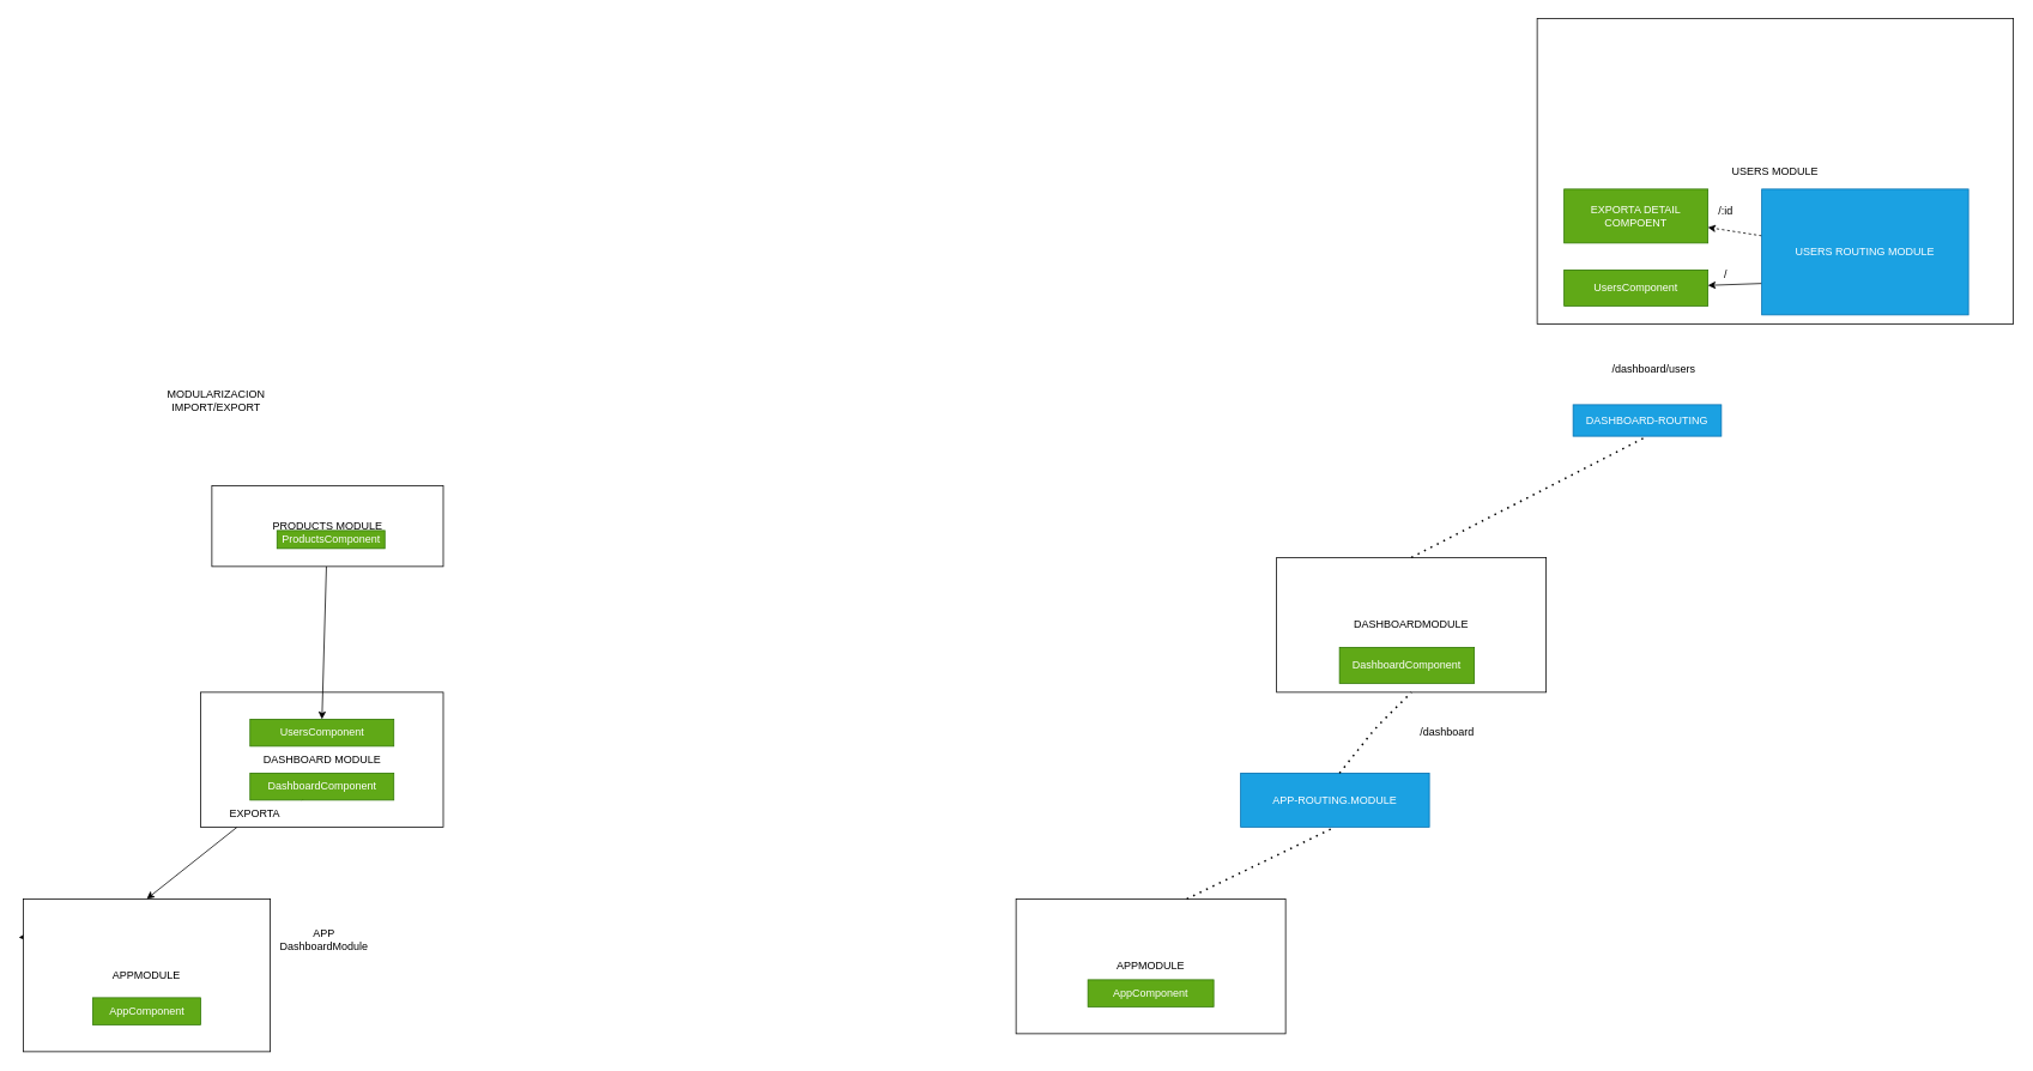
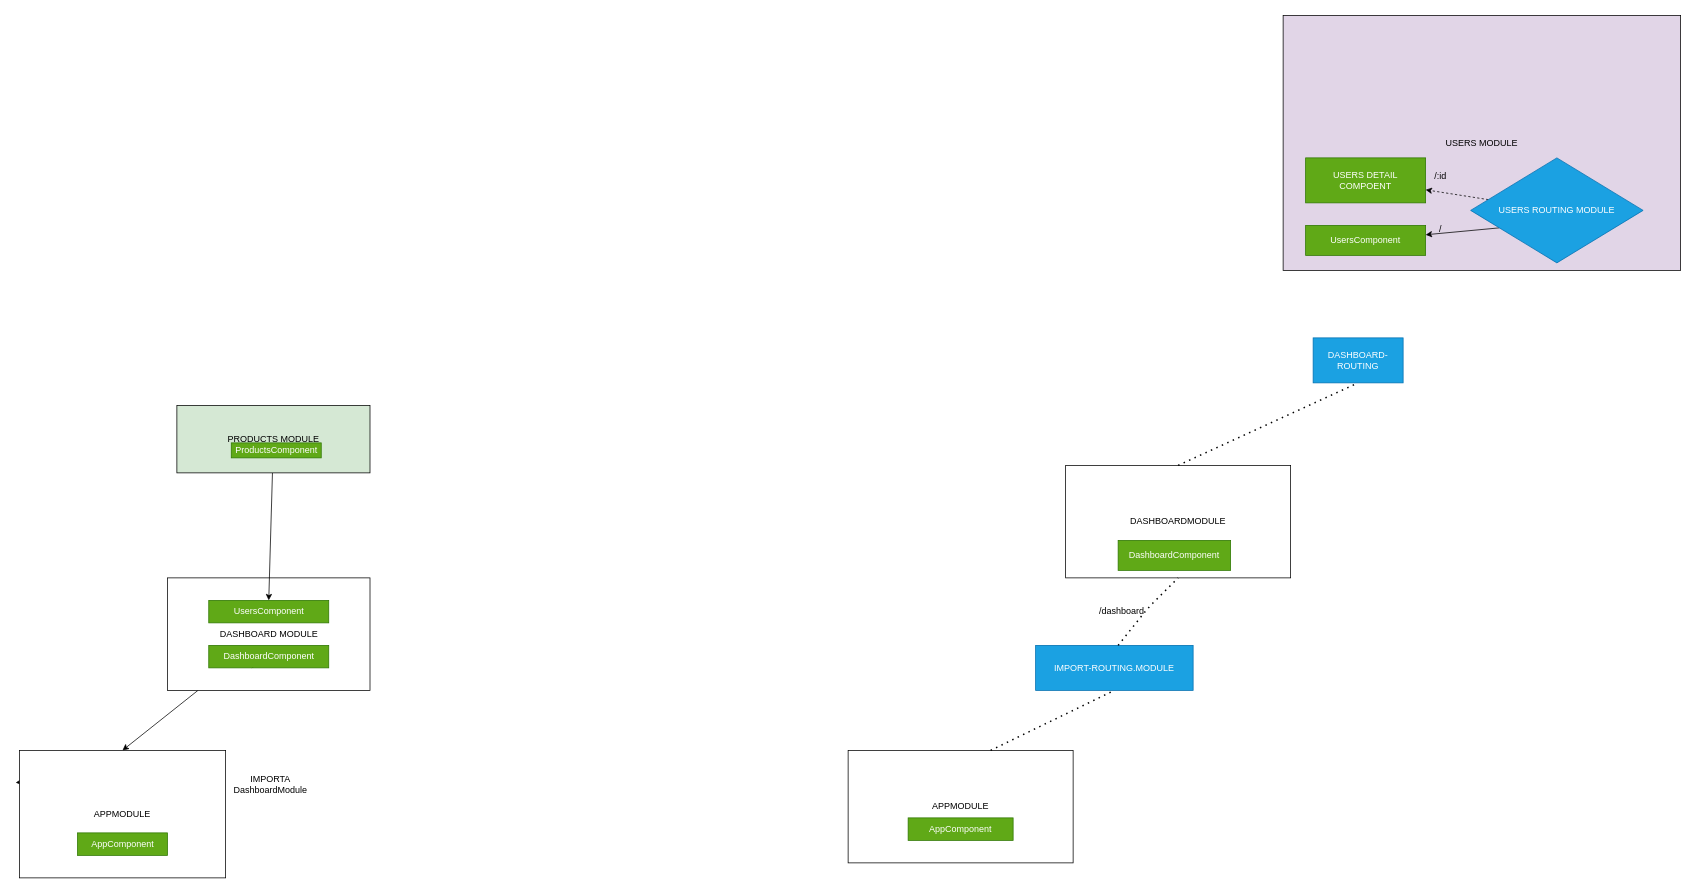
  <mxCell id="0" />
  <mxCell id="1" parent="0" />
  <mxCell id="2" style="edgeStyle=none;html=1;exitX=0;exitY=0.25;exitDx=0;exitDy=0;" edge="1" parent="1" source="3"><mxGeometry relative="1" as="geometry"><mxPoint y="1043" as="targetPoint" x="20" /></mxGeometry></mxCell>
  <mxCell id="3" value="APPMODULE" style="rounded=0;whiteSpace=wrap;html=1;" vertex="1" parent="1"><mxGeometry x="25" y="1000" width="275" height="170" as="geometry" /></mxCell>
  <mxCell id="4" value="AppComponent" style="text;html=1;strokeColor=#2D7600;fillColor=#60a917;align=center;verticalAlign=middle;whiteSpace=wrap;rounded=0;fontColor=#ffffff;" vertex="1" parent="1"><mxGeometry x="102.5" y="1110" width="120" height="30" as="geometry" /></mxCell>
  <mxCell id="5" style="edgeStyle=none;html=1;entryX=0.5;entryY=0;entryDx=0;entryDy=0;" edge="1" parent="1" source="6" target="3"><mxGeometry relative="1" as="geometry" /></mxCell>
  <mxCell id="6" value="DASHBOARD MODULE" style="rounded=0;whiteSpace=wrap;html=1;" vertex="1" parent="1"><mxGeometry x="222.5" y="770" width="270" height="150" as="geometry" /></mxCell>
  <mxCell id="7" style="edgeStyle=none;html=1;" edge="1" parent="1" source="8"><mxGeometry relative="1" as="geometry"><mxPoint x="350" y="880" as="targetPoint" /></mxGeometry></mxCell>
  <mxCell id="8" value="DashboardComponent" style="text;html=1;strokeColor=#2D7600;fillColor=#60a917;align=center;verticalAlign=middle;whiteSpace=wrap;rounded=0;fontColor=#ffffff;" vertex="1" parent="1"><mxGeometry x="277.5" y="860" width="160" height="30" as="geometry" /></mxCell>
- <mxCell id="9" value="EXPORTA" style="text;html=1;strokeColor=none;fillColor=none;align=center;verticalAlign=middle;whiteSpace=wrap;rounded=0;" vertex="1" parent="1"><mxGeometry x="252.5" y="890" width="60" height="30" as="geometry" /></mxCell>
- <mxCell id="10" value="APP&lt;br&gt;DashboardModule" style="text;html=1;strokeColor=none;fillColor=none;align=center;verticalAlign=middle;whiteSpace=wrap;rounded=0;" vertex="1" parent="1"><mxGeometry x="300" y="1030" width="120" height="30" as="geometry" /></mxCell>
+ <mxCell id="10" value="IMPORTA&lt;br&gt;DashboardModule" style="text;html=1;strokeColor=none;fillColor=none;align=center;verticalAlign=middle;whiteSpace=wrap;rounded=0;" vertex="1" parent="1"><mxGeometry x="300" y="1030" width="120" height="30" as="geometry" /></mxCell>
  <mxCell id="11" value="UsersComponent" style="text;html=1;strokeColor=#2D7600;fillColor=#60a917;align=center;verticalAlign=middle;whiteSpace=wrap;rounded=0;fontColor=#ffffff;" vertex="1" parent="1"><mxGeometry x="277.5" y="800" width="160" height="30" as="geometry" /></mxCell>
  <mxCell id="12" style="edgeStyle=none;html=1;entryX=0.5;entryY=0;entryDx=0;entryDy=0;" edge="1" parent="1" source="13" target="11"><mxGeometry relative="1" as="geometry" /></mxCell>
- <mxCell id="13" value="PRODUCTS MODULE" style="rounded=0;whiteSpace=wrap;html=1;" vertex="1" parent="1"><mxGeometry x="235" y="540" width="257.5" height="90" as="geometry" /></mxCell>
+ <mxCell id="13" value="PRODUCTS MODULE" style="rounded=0;whiteSpace=wrap;html=1;fillColor=#d5e8d4;" vertex="1" parent="1"><mxGeometry x="235" y="540" width="257.5" height="90" as="geometry" /></mxCell>
  <mxCell id="14" value="ProductsComponent" style="text;html=1;strokeColor=#2D7600;fillColor=#60a917;align=center;verticalAlign=middle;whiteSpace=wrap;rounded=0;fontColor=#ffffff;" vertex="1" parent="1"><mxGeometry x="307.5" y="590" width="120" height="20" as="geometry" /></mxCell>
- <mxCell id="15" value="MODULARIZACION IMPORT/EXPORT" style="text;html=1;strokeColor=none;fillColor=none;align=center;verticalAlign=middle;whiteSpace=wrap;rounded=0;" vertex="1" parent="1"><mxGeometry x="140" y="400" width="200" height="90" as="geometry" /></mxCell>
  <mxCell id="16" value="APPMODULE" style="rounded=0;whiteSpace=wrap;html=1;" vertex="1" parent="1"><mxGeometry x="1130" y="1000" width="300" height="150" as="geometry" /></mxCell>
  <mxCell id="17" value="AppComponent" style="text;html=1;strokeColor=#2D7600;fillColor=#60a917;align=center;verticalAlign=middle;whiteSpace=wrap;rounded=0;fontColor=#ffffff;" vertex="1" parent="1"><mxGeometry x="1210" y="1090" width="140" height="30" as="geometry" /></mxCell>
  <mxCell id="18" value="DASHBOARDMODULE" style="rounded=0;whiteSpace=wrap;html=1;" vertex="1" parent="1"><mxGeometry x="1420" y="620" width="300" height="150" as="geometry" /></mxCell>
  <mxCell id="19" value="DashboardComponent" style="text;html=1;strokeColor=#2D7600;fillColor=#60a917;align=center;verticalAlign=middle;whiteSpace=wrap;rounded=0;fontColor=#ffffff;" vertex="1" parent="1"><mxGeometry x="1490" y="720" width="150" height="40" as="geometry" /></mxCell>
- <mxCell id="20" value="APP-ROUTING.MODULE" style="rounded=0;whiteSpace=wrap;html=1;fillColor=#1ba1e2;fontColor=#ffffff;strokeColor=#006EAF;" vertex="1" parent="1"><mxGeometry x="1380" y="860" width="210" height="60" as="geometry" /></mxCell>
- <mxCell id="21" value="/dashboard" style="text;html=1;strokeColor=none;fillColor=none;align=center;verticalAlign=middle;whiteSpace=wrap;rounded=0;" vertex="1" parent="1"><mxGeometry x="1580" y="800" width="60" height="30" as="geometry" /></mxCell>
+ <mxCell id="20" value="IMPORT-ROUTING.MODULE" style="rounded=0;whiteSpace=wrap;html=1;fillColor=#1ba1e2;fontColor=#ffffff;strokeColor=#006EAF;" vertex="1" parent="1"><mxGeometry x="1380" y="860" width="210" height="60" as="geometry" /></mxCell>
+ <mxCell id="21" value="/dashboard" style="text;html=1;strokeColor=none;fillColor=none;align=center;verticalAlign=middle;whiteSpace=wrap;rounded=0;" vertex="1" parent="1"><mxGeometry x="1465" y="800" width="60" height="30" as="geometry" /></mxCell>
  <mxCell id="22" value="" style="endArrow=none;dashed=1;html=1;dashPattern=1 3;strokeWidth=2;entryX=0.5;entryY=1;entryDx=0;entryDy=0;" edge="1" parent="1" target="18"><mxGeometry width="50" height="50" relative="1" as="geometry"><mxPoint x="1490" y="860" as="sourcePoint" /><mxPoint x="1540" y="810" as="targetPoint" /><Array as="points"><mxPoint x="1530" y="810" /></Array></mxGeometry></mxCell>
  <mxCell id="23" value="" style="endArrow=none;dashed=1;html=1;dashPattern=1 3;strokeWidth=2;entryX=0.5;entryY=1;entryDx=0;entryDy=0;" edge="1" parent="1" target="20"><mxGeometry width="50" height="50" relative="1" as="geometry"><mxPoint x="1320" y="1000" as="sourcePoint" /><mxPoint x="1370" y="950" as="targetPoint" /></mxGeometry></mxCell>
- <mxCell id="24" value="USERS MODULE" style="rounded=0;whiteSpace=wrap;html=1;" vertex="1" parent="1"><mxGeometry x="1710" y="20" width="530" height="340" as="geometry" /></mxCell>
+ <mxCell id="24" value="USERS MODULE" style="rounded=0;whiteSpace=wrap;html=1;fillColor=#e1d5e7;" vertex="1" parent="1"><mxGeometry x="1710" y="20" width="530" height="340" as="geometry" /></mxCell>
  <mxCell id="25" value="UsersComponent" style="text;html=1;strokeColor=#2D7600;fillColor=#60a917;align=center;verticalAlign=middle;whiteSpace=wrap;rounded=0;fontColor=#ffffff;" vertex="1" parent="1"><mxGeometry x="1740" y="300" width="160" height="40" as="geometry" /></mxCell>
- <mxCell id="26" value="DASHBOARD-ROUTING" style="rounded=0;whiteSpace=wrap;html=1;fillColor=#1ba1e2;fontColor=#ffffff;strokeColor=#006EAF;" vertex="1" parent="1"><mxGeometry x="1750" y="450" width="165" height="35" as="geometry" /></mxCell>
+ <mxCell id="26" value="DASHBOARD-ROUTING" style="rounded=0;whiteSpace=wrap;html=1;fillColor=#1ba1e2;fontColor=#ffffff;strokeColor=#006EAF;" vertex="1" parent="1"><mxGeometry x="1750" y="450" width="120" height="60" as="geometry" /></mxCell>
  <mxCell id="27" value="" style="endArrow=none;dashed=1;html=1;dashPattern=1 3;strokeWidth=2;entryX=0.5;entryY=1;entryDx=0;entryDy=0;exitX=0.5;exitY=0;exitDx=0;exitDy=0;" edge="1" parent="1" source="18" target="26"><mxGeometry width="50" height="50" relative="1" as="geometry"><mxPoint x="1710" y="630" as="sourcePoint" /><mxPoint x="1760" y="580" as="targetPoint" /></mxGeometry></mxCell>
- <mxCell id="28" value="/dashboard/users" style="text;html=1;strokeColor=none;fillColor=none;align=center;verticalAlign=middle;whiteSpace=wrap;rounded=0;" vertex="1" parent="1"><mxGeometry x="1760" y="390" width="160" height="40" as="geometry" /></mxCell>
- <mxCell id="29" value="EXPORTA DETAIL COMPOENT" style="rounded=0;whiteSpace=wrap;html=1;fillColor=#60a917;fontColor=#ffffff;strokeColor=#2D7600;" vertex="1" parent="1"><mxGeometry x="1740" y="210" width="160" height="60" as="geometry" /></mxCell>
+ <mxCell id="29" value="USERS DETAIL COMPOENT" style="rounded=0;whiteSpace=wrap;html=1;fillColor=#60a917;fontColor=#ffffff;strokeColor=#2D7600;" vertex="1" parent="1"><mxGeometry x="1740" y="210" width="160" height="60" as="geometry" /></mxCell>
  <mxCell id="30" style="edgeStyle=none;html=1;dashed=1;" edge="1" parent="1" source="32" target="29"><mxGeometry relative="1" as="geometry" /></mxCell>
  <mxCell id="31" style="edgeStyle=none;html=1;exitX=0;exitY=0.75;exitDx=0;exitDy=0;" edge="1" parent="1" source="32" target="25"><mxGeometry relative="1" as="geometry" /></mxCell>
- <mxCell id="32" value="USERS ROUTING MODULE" style="rounded=0;whiteSpace=wrap;html=1;fillColor=#1ba1e2;fontColor=#ffffff;strokeColor=#006EAF;" vertex="1" parent="1"><mxGeometry x="1960" y="210" width="230" height="140" as="geometry" /></mxCell>
+ <mxCell id="32" value="USERS ROUTING MODULE" style="rhombus;whiteSpace=wrap;html=1;fillColor=#1ba1e2;fontColor=#ffffff;strokeColor=#006EAF;" vertex="1" parent="1"><mxGeometry x="1960" y="210" width="230" height="140" as="geometry" /></mxCell>
  <mxCell id="33" value="/" style="text;html=1;strokeColor=none;fillColor=none;align=center;verticalAlign=middle;whiteSpace=wrap;rounded=0;" vertex="1" parent="1"><mxGeometry x="1890" y="290" width="60" height="30" as="geometry" /></mxCell>
  <mxCell id="34" value="/:id" style="text;html=1;strokeColor=none;fillColor=none;align=center;verticalAlign=middle;whiteSpace=wrap;rounded=0;" vertex="1" parent="1"><mxGeometry x="1890" y="220" width="60" height="30" as="geometry" /></mxCell>
